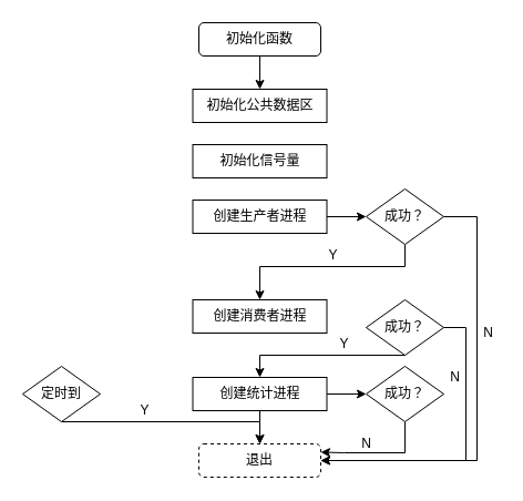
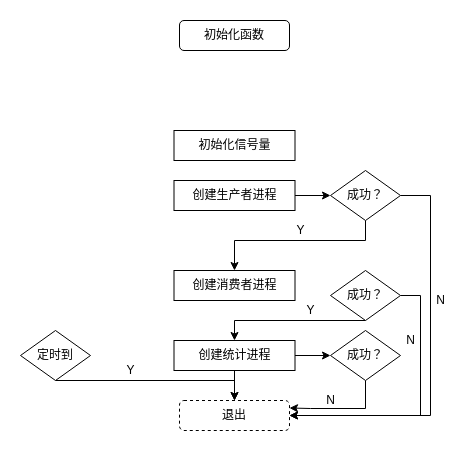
  <mxCell id="0" />
  <mxCell id="1" parent="0" />
- <mxCell id="2" style="edgeStyle=orthogonalEdgeStyle;rounded=0;orthogonalLoop=1;jettySize=auto;html=1;entryX=0.5;entryY=0;entryDx=0;entryDy=0;" edge="1" parent="1" source="3" target="4"><mxGeometry relative="1" as="geometry" /></mxCell>
  <mxCell id="3" value="初始化函数" style="rounded=1;whiteSpace=wrap;html=1;" vertex="1" parent="1"><mxGeometry x="179" y="20" width="110" height="30" as="geometry" /></mxCell>
- <mxCell id="4" value="&lt;p class=&quot;MsoNormal&quot; align=&quot;center&quot;&gt;&lt;span style=&quot;font-size: 9.0pt&quot;&gt;初始化公共数据区&lt;/span&gt;&lt;span lang=&quot;EN-US&quot; style=&quot;font-size: 9.0pt&quot;&gt;&lt;/span&gt;&lt;/p&gt;" style="rounded=0;whiteSpace=wrap;html=1;" vertex="1" parent="1"><mxGeometry x="173.5" y="80" width="121" height="30" as="geometry" /></mxCell>
  <mxCell id="5" value="&lt;p class=&quot;MsoNormal&quot; align=&quot;center&quot;&gt;&lt;span style=&quot;font-size: 9.0pt&quot;&gt;初始化信号量&lt;/span&gt;&lt;span lang=&quot;EN-US&quot; style=&quot;font-size: 9.0pt&quot;&gt;&lt;/span&gt;&lt;/p&gt;" style="rounded=0;whiteSpace=wrap;html=1;" vertex="1" parent="1"><mxGeometry x="173.5" y="130" width="121" height="30" as="geometry" /></mxCell>
  <mxCell id="6" style="edgeStyle=orthogonalEdgeStyle;rounded=0;orthogonalLoop=1;jettySize=auto;html=1;entryX=0;entryY=0.5;entryDx=0;entryDy=0;" edge="1" parent="1" source="7" target="10"><mxGeometry relative="1" as="geometry" /></mxCell>
  <mxCell id="7" value="&lt;p class=&quot;MsoNormal&quot; align=&quot;center&quot;&gt;&lt;span style=&quot;font-size: 9.0pt&quot;&gt;创建生产者进程&lt;/span&gt;&lt;span lang=&quot;EN-US&quot; style=&quot;font-size: 9.0pt&quot;&gt;&lt;/span&gt;&lt;/p&gt;" style="rounded=0;whiteSpace=wrap;html=1;" vertex="1" parent="1"><mxGeometry x="173.5" y="180" width="121" height="30" as="geometry" /></mxCell>
  <mxCell id="8" style="edgeStyle=orthogonalEdgeStyle;rounded=0;orthogonalLoop=1;jettySize=auto;html=1;entryX=0.5;entryY=0;entryDx=0;entryDy=0;" edge="1" parent="1" source="10" target="11"><mxGeometry relative="1" as="geometry"><Array as="points"><mxPoint x="365" y="240" /><mxPoint x="234" y="240" /></Array></mxGeometry></mxCell>
  <mxCell id="9" style="edgeStyle=orthogonalEdgeStyle;rounded=0;orthogonalLoop=1;jettySize=auto;html=1;entryX=1;entryY=0.5;entryDx=0;entryDy=0;" edge="1" parent="1" source="10" target="13"><mxGeometry relative="1" as="geometry"><Array as="points"><mxPoint x="430" y="195" /><mxPoint x="430" y="415" /></Array></mxGeometry></mxCell>
  <mxCell id="10" value="成功？" style="rhombus;whiteSpace=wrap;html=1;" vertex="1" parent="1"><mxGeometry x="330" y="170" width="70" height="50" as="geometry" /></mxCell>
  <mxCell id="11" value="&lt;p class=&quot;MsoNormal&quot; align=&quot;center&quot;&gt;&lt;span style=&quot;font-size: 9.0pt&quot;&gt;创建消费者进程&lt;/span&gt;&lt;span lang=&quot;EN-US&quot; style=&quot;font-size: 9.0pt&quot;&gt;&lt;/span&gt;&lt;/p&gt;" style="rounded=0;whiteSpace=wrap;html=1;" vertex="1" parent="1"><mxGeometry x="173.5" y="270" width="121" height="30" as="geometry" /></mxCell>
  <mxCell id="12" value="Y" style="text;html=1;resizable=0;autosize=1;align=center;verticalAlign=middle;points=[];fillColor=none;strokeColor=none;rounded=0;" vertex="1" parent="1"><mxGeometry x="290" y="220" width="20" height="20" as="geometry" /></mxCell>
  <mxCell id="13" value="退出" style="rounded=1;whiteSpace=wrap;html=1;dashed=1;" vertex="1" parent="1"><mxGeometry x="179" y="400" width="110" height="30" as="geometry" /></mxCell>
  <mxCell id="14" value="N" style="text;html=1;resizable=0;autosize=1;align=center;verticalAlign=middle;points=[];fillColor=none;strokeColor=none;rounded=0;" vertex="1" parent="1"><mxGeometry x="430" y="290" width="20" height="20" as="geometry" /></mxCell>
  <mxCell id="15" style="edgeStyle=orthogonalEdgeStyle;rounded=0;orthogonalLoop=1;jettySize=auto;html=1;" edge="1" parent="1" source="17" target="13"><mxGeometry relative="1" as="geometry" /></mxCell>
  <mxCell id="16" style="edgeStyle=orthogonalEdgeStyle;rounded=0;orthogonalLoop=1;jettySize=auto;html=1;entryX=0;entryY=0.5;entryDx=0;entryDy=0;" edge="1" parent="1" source="17" target="22"><mxGeometry relative="1" as="geometry" /></mxCell>
  <mxCell id="17" value="&lt;p class=&quot;MsoNormal&quot; align=&quot;center&quot;&gt;&lt;span style=&quot;font-size: 9.0pt&quot;&gt;创建统计进程&lt;/span&gt;&lt;span lang=&quot;EN-US&quot; style=&quot;font-size: 9.0pt&quot;&gt;&lt;/span&gt;&lt;/p&gt;" style="rounded=0;whiteSpace=wrap;html=1;" vertex="1" parent="1"><mxGeometry x="173.5" y="340" width="121" height="30" as="geometry" /></mxCell>
  <mxCell id="18" style="edgeStyle=orthogonalEdgeStyle;rounded=0;orthogonalLoop=1;jettySize=auto;html=1;" edge="1" parent="1" source="20" target="17"><mxGeometry relative="1" as="geometry"><Array as="points"><mxPoint x="234" y="320" /></Array></mxGeometry></mxCell>
  <mxCell id="19" style="edgeStyle=orthogonalEdgeStyle;rounded=0;orthogonalLoop=1;jettySize=auto;html=1;entryX=1;entryY=0.5;entryDx=0;entryDy=0;" edge="1" parent="1" source="20" target="13"><mxGeometry relative="1" as="geometry"><Array as="points"><mxPoint x="420" y="295" /><mxPoint x="420" y="415" /></Array></mxGeometry></mxCell>
  <mxCell id="20" value="成功？" style="rhombus;whiteSpace=wrap;html=1;" vertex="1" parent="1"><mxGeometry x="330" y="270" width="70" height="50" as="geometry" /></mxCell>
  <mxCell id="21" style="edgeStyle=orthogonalEdgeStyle;rounded=0;orthogonalLoop=1;jettySize=auto;html=1;entryX=1;entryY=0.25;entryDx=0;entryDy=0;" edge="1" parent="1" source="22" target="13"><mxGeometry relative="1" as="geometry"><Array as="points"><mxPoint x="365" y="408" /><mxPoint x="310" y="408" /></Array></mxGeometry></mxCell>
  <mxCell id="22" value="成功？" style="rhombus;whiteSpace=wrap;html=1;" vertex="1" parent="1"><mxGeometry x="330" y="330" width="70" height="50" as="geometry" /></mxCell>
  <mxCell id="23" value="N" style="text;html=1;resizable=0;autosize=1;align=center;verticalAlign=middle;points=[];fillColor=none;strokeColor=none;rounded=0;" vertex="1" parent="1"><mxGeometry x="400" y="330" width="20" height="20" as="geometry" /></mxCell>
  <mxCell id="24" value="Y" style="text;html=1;resizable=0;autosize=1;align=center;verticalAlign=middle;points=[];fillColor=none;strokeColor=none;rounded=0;" vertex="1" parent="1"><mxGeometry x="300" y="300" width="20" height="20" as="geometry" /></mxCell>
  <mxCell id="25" style="edgeStyle=orthogonalEdgeStyle;rounded=0;orthogonalLoop=1;jettySize=auto;html=1;" edge="1" parent="1" source="26" target="13"><mxGeometry relative="1" as="geometry"><Array as="points"><mxPoint x="234" y="380" /></Array></mxGeometry></mxCell>
  <mxCell id="26" value="定时到" style="rhombus;whiteSpace=wrap;html=1;" vertex="1" parent="1"><mxGeometry x="20" y="330" width="70" height="50" as="geometry" /></mxCell>
  <mxCell id="27" value="Y" style="text;html=1;resizable=0;autosize=1;align=center;verticalAlign=middle;points=[];fillColor=none;strokeColor=none;rounded=0;" vertex="1" parent="1"><mxGeometry x="120" y="360" width="20" height="20" as="geometry" /></mxCell>
  <mxCell id="28" value="N" style="text;html=1;resizable=0;autosize=1;align=center;verticalAlign=middle;points=[];fillColor=none;strokeColor=none;rounded=0;" vertex="1" parent="1"><mxGeometry x="320" y="390" width="20" height="20" as="geometry" /></mxCell>
